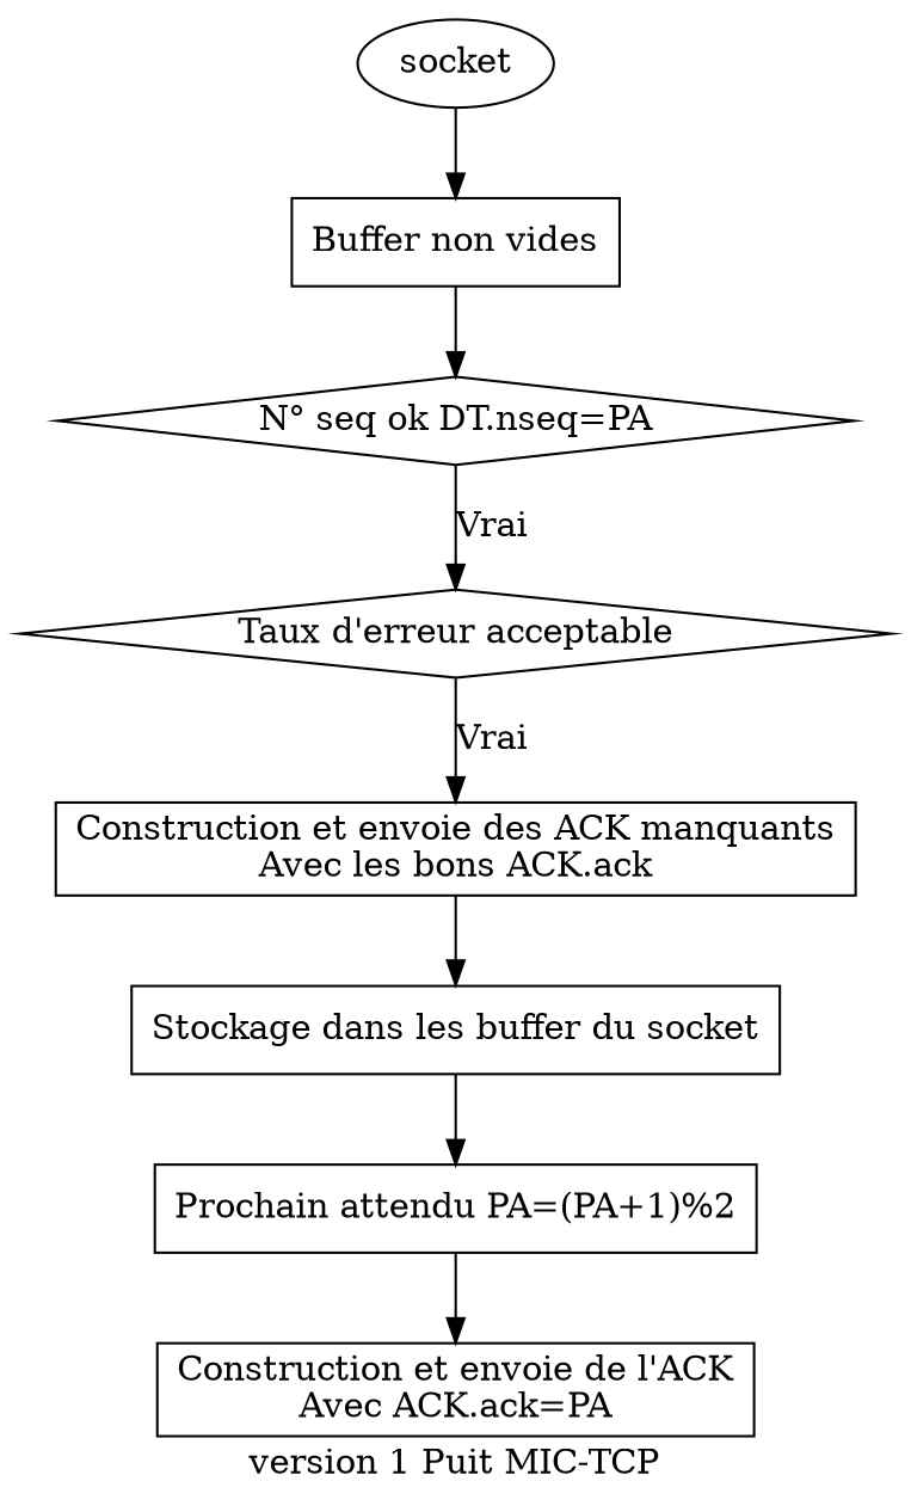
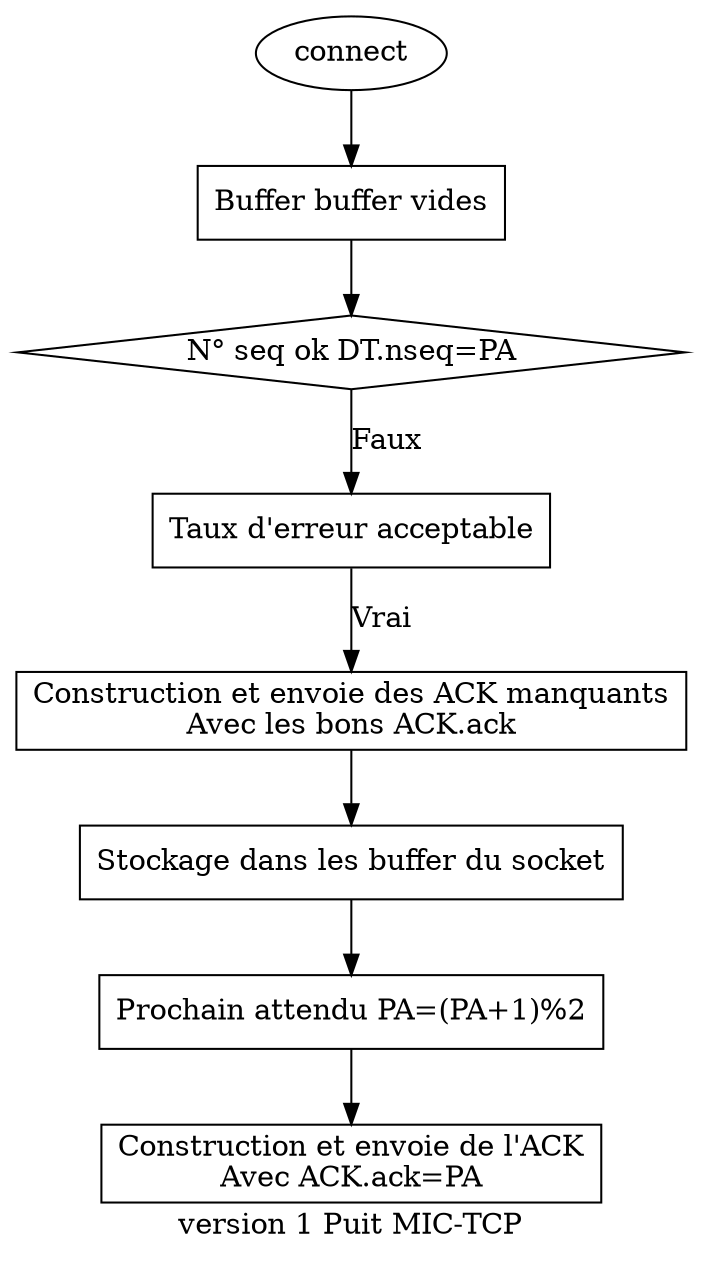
  digraph {
    label="version 1 Puit MIC-TCP"
    node [shape=rectangle]
-   n1 [label=socket shape=ellipse]
-   n2 [label="Buffer non vides" shape=invtrapeze]
+   n1 [label=connect shape=ellipse]
+   n2 [label="Buffer buffer vides" shape=invtrapeze]
    n3 [label="N° seq ok DT.nseq=PA" shape=diamond]
-   n4 [label="Taux d'erreur acceptable" shape=diamond]
+   n4 [label="Taux d'erreur acceptable" shape=box]
    n5 [label="Construction et envoie des ACK manquants\nAvec les bons ACK.ack"]
    n6 [label="Stockage dans les buffer du socket"]
    n7 [label="Prochain attendu PA=(PA+1)%2"]
    n8 [label="Construction et envoie de l'ACK\nAvec ACK.ack=PA"]
    n1 -> n2
    n2 -> n3
-   n3 -> n4 [label=Vrai]
+   n3 -> n4 [label=Faux]
    n4 -> n5 [label=Vrai]
    n5 -> n6
    n6 -> n7
    n7 -> n8
  }
